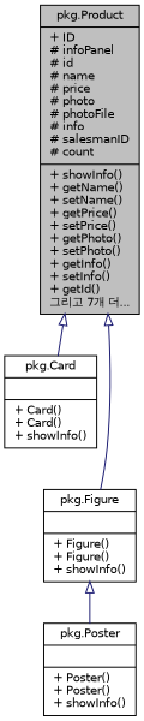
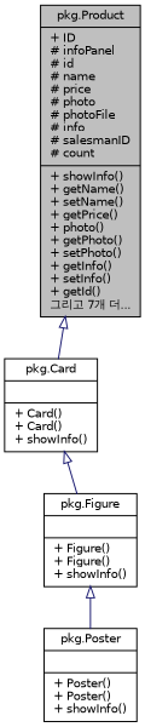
  digraph {
    node [color=black fillcolor=white fontname=Helvetica fontsize=10 shape=record style=filled]
    edge [arrowtail=onormal color=midnightblue dir=back fontname=Helvetica fontsize=10 labelfontname=Helvetica labelfontsize=10 style=solid]
-   n1 [fillcolor=grey75 fontcolor=black height=0.2 label="{pkg.Product\n|+ ID\l# infoPanel\l# id\l# name\l# price\l# photo\l# photoFile\l# info\l# salesmanID\l# count\l|+ showInfo()\l+ getName()\l+ setName()\l+ getPrice()\l+ setPrice()\l+ getPhoto()\l+ setPhoto()\l+ getInfo()\l+ setInfo()\l+ getId()\l그리고 7개 더...\l}" width=0.4]
+   n1 [fillcolor=grey75 fontcolor=black height=0.2 label="{pkg.Product\n|+ ID\l# infoPanel\l# id\l# name\l# price\l# photo\l# photoFile\l# info\l# salesmanID\l# count\l|+ showInfo()\l+ getName()\l+ setName()\l+ getPrice()\l+ photo()\l+ getPhoto()\l+ setPhoto()\l+ getInfo()\l+ setInfo()\l+ getId()\l그리고 7개 더...\l}" width=0.4]
    n2 [height=0.2 label="{pkg.Card\n||+ Card()\l+ Card()\l+ showInfo()\l}" width=0.4]
    n3 [height=0.2 label="{pkg.Figure\n||+ Figure()\l+ Figure()\l+ showInfo()\l}" width=0.4]
    n4 [height=0.2 label="{pkg.Poster\n||+ Poster()\l+ Poster()\l+ showInfo()\l}" width=0.4]
    n1 -> n2
-   n1 -> n3
+   n2 -> n3
    n3 -> n4
  }
